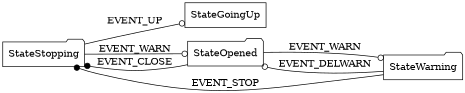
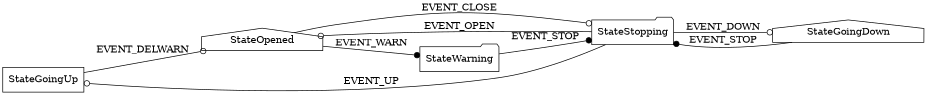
  digraph {
    rankdir=LR
    node [shape=folder]
    edge [arrowhead=odot]
    StateGoingUp [shape=box]
    StateStopping
-   StateOpened
+   StateGoingDown [shape=house]
+   StateOpened [shape=house]
    StateWarning
    StateStopping -> StateGoingUp [label=EVENT_UP]
-   StateStopping -> StateOpened [label=EVENT_WARN]
-   StateOpened -> StateStopping [arrowhead=dot label=EVENT_CLOSE]
-   StateOpened -> StateWarning [label=EVENT_WARN]
+   StateStopping -> StateGoingDown [label=EVENT_DOWN]
+   StateStopping -> StateOpened [label=EVENT_OPEN]
+   StateGoingDown -> StateStopping [arrowhead=dot label=EVENT_STOP]
+   StateOpened -> StateStopping [label=EVENT_CLOSE]
+   StateOpened -> StateWarning [arrowhead=dot label=EVENT_WARN]
    StateWarning -> StateStopping [arrowhead=dot label=EVENT_STOP]
-   StateWarning -> StateOpened [label=EVENT_DELWARN]
+   StateGoingUp -> StateOpened [label=EVENT_DELWARN]
  }
